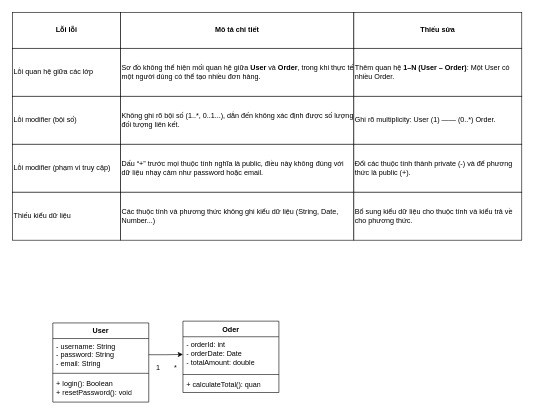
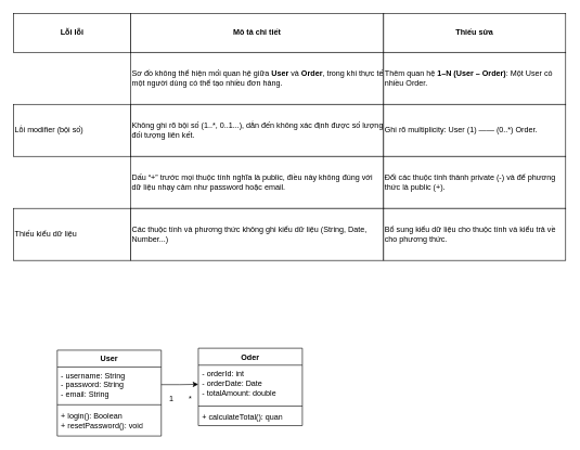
  <mxCell id="0" />
  <mxCell id="1" parent="0" />
  <mxCell id="2" value="Lỗi lỗi" style="shape=rectangle;whiteSpace=wrap;html=1;align=center;fontStyle=1;" vertex="1" parent="1"><mxGeometry y="20" width="180" height="60" as="geometry" x="20" /></mxCell>
  <mxCell id="3" value="Mô tả chi tiết" style="shape=rectangle;whiteSpace=wrap;html=1;align=center;fontStyle=1;" vertex="1" parent="1"><mxGeometry x="200" y="20" width="389" height="60" as="geometry" /></mxCell>
  <mxCell id="4" value="Thiếu sửa" style="shape=rectangle;whiteSpace=wrap;html=1;align=center;fontStyle=1;" vertex="1" parent="1"><mxGeometry x="589" y="20" width="280" height="60" as="geometry" /></mxCell>
- <mxCell id="5" value="Lỗi quan hệ giữa các lớp" style="shape=rectangle;whiteSpace=wrap;html=1;align=left;strokeColor=#000000;" vertex="1" parent="1"><mxGeometry y="80" width="180" height="80" as="geometry" x="20" /></mxCell>
  <mxCell id="6" value="Sơ đồ không thể hiện mối quan hệ giữa &lt;b&gt;User&lt;/b&gt; và &lt;b&gt;Order&lt;/b&gt;, trong khi thực tế một người dùng có thể tạo nhiều đơn hàng." style="shape=rectangle;whiteSpace=wrap;html=1;align=left;strokeColor=#000000;" vertex="1" parent="1"><mxGeometry x="200" y="80" width="389" height="80" as="geometry" /></mxCell>
  <mxCell id="7" value="Thêm quan hệ &lt;b&gt;1–N (User – Order)&lt;/b&gt;: Một User có nhiều Order." style="shape=rectangle;whiteSpace=wrap;html=1;align=left;strokeColor=#000000;" vertex="1" parent="1"><mxGeometry x="589" y="80" width="280" height="80" as="geometry" /></mxCell>
  <mxCell id="8" value="Lỗi modifier (bội số)" style="shape=rectangle;whiteSpace=wrap;html=1;align=left;strokeColor=#000000;" vertex="1" parent="1"><mxGeometry y="160" width="180" height="80" as="geometry" x="20" /></mxCell>
  <mxCell id="9" value="Không ghi rõ bội số (1..*, 0..1...), dẫn đến không xác định được số lượng đối tượng liên kết." style="shape=rectangle;whiteSpace=wrap;html=1;align=left;strokeColor=#000000;" vertex="1" parent="1"><mxGeometry x="200" y="160" width="389" height="80" as="geometry" /></mxCell>
  <mxCell id="10" value="Ghi rõ multiplicity: User (1) —— (0..*) Order." style="shape=rectangle;whiteSpace=wrap;html=1;align=left;strokeColor=#000000;" vertex="1" parent="1"><mxGeometry x="589" y="160" width="280" height="80" as="geometry" /></mxCell>
- <mxCell id="11" value="Lỗi modifier (phạm vi truy cập)" style="shape=rectangle;whiteSpace=wrap;html=1;align=left;strokeColor=#000000;" vertex="1" parent="1"><mxGeometry y="240" width="180" height="80" as="geometry" x="20" /></mxCell>
  <mxCell id="12" value="Dấu “+” trước mọi thuộc tính nghĩa là public, điều này không đúng với dữ liệu nhạy cảm như password hoặc email." style="shape=rectangle;whiteSpace=wrap;html=1;align=left;strokeColor=#000000;" vertex="1" parent="1"><mxGeometry x="200" y="240" width="389" height="80" as="geometry" /></mxCell>
  <mxCell id="13" value="Đổi các thuộc tính thành private (-) và để phương thức là public (+)." style="shape=rectangle;whiteSpace=wrap;html=1;align=left;strokeColor=#000000;" vertex="1" parent="1"><mxGeometry x="589" y="240" width="280" height="80" as="geometry" /></mxCell>
  <mxCell id="14" value="Thiếu kiểu dữ liệu" style="shape=rectangle;whiteSpace=wrap;html=1;align=left;strokeColor=#000000;" vertex="1" parent="1"><mxGeometry y="320" width="180" height="80" as="geometry" x="20" /></mxCell>
  <mxCell id="15" value="Các thuộc tính và phương thức không ghi kiểu dữ liệu (String, Date, Number...)" style="shape=rectangle;whiteSpace=wrap;html=1;align=left;strokeColor=#000000;" vertex="1" parent="1"><mxGeometry x="200" y="320" width="389" height="80" as="geometry" /></mxCell>
  <mxCell id="16" value="Bổ sung kiểu dữ liệu cho thuộc tính và kiểu trả về cho phương thức." style="shape=rectangle;whiteSpace=wrap;html=1;align=left;strokeColor=#000000;" vertex="1" parent="1"><mxGeometry x="589" y="320" width="280" height="80" as="geometry" /></mxCell>
  <mxCell id="17" value="User" style="swimlane;fontStyle=1;align=center;verticalAlign=top;childLayout=stackLayout;horizontal=1;startSize=26;horizontalStack=0;resizeParent=1;resizeParentMax=0;resizeLast=0;collapsible=1;marginBottom=0;whiteSpace=wrap;html=1;" vertex="1" parent="1"><mxGeometry x="87" y="538" width="160" height="132" as="geometry" /></mxCell>
  <mxCell id="18" value="&lt;div&gt;- username: String&lt;/div&gt;&lt;div&gt;- password: String&lt;/div&gt;&lt;div&gt;- email: String&lt;/div&gt;" style="text;strokeColor=none;fillColor=none;align=left;verticalAlign=top;spacingLeft=4;spacingRight=4;overflow=hidden;rotatable=0;points=[[0,0.5],[1,0.5]];portConstraint=eastwest;whiteSpace=wrap;html=1;" vertex="1" parent="17"><mxGeometry y="26" width="160" height="54" as="geometry" /></mxCell>
  <mxCell id="19" value="" style="line;strokeWidth=1;fillColor=none;align=left;verticalAlign=middle;spacingTop=-1;spacingLeft=3;spacingRight=3;rotatable=0;labelPosition=right;points=[];portConstraint=eastwest;strokeColor=inherit;" vertex="1" parent="17"><mxGeometry y="80" width="160" height="8" as="geometry" /></mxCell>
  <mxCell id="20" value="&lt;div&gt;+ login(): Boolean&lt;/div&gt;&lt;div&gt;+ resetPassword(): void&lt;/div&gt;" style="text;strokeColor=none;fillColor=none;align=left;verticalAlign=top;spacingLeft=4;spacingRight=4;overflow=hidden;rotatable=0;points=[[0,0.5],[1,0.5]];portConstraint=eastwest;whiteSpace=wrap;html=1;" vertex="1" parent="17"><mxGeometry y="88" width="160" height="44" as="geometry" /></mxCell>
  <mxCell id="21" value="Oder" style="swimlane;fontStyle=1;align=center;verticalAlign=top;childLayout=stackLayout;horizontal=1;startSize=26;horizontalStack=0;resizeParent=1;resizeParentMax=0;resizeLast=0;collapsible=1;marginBottom=0;whiteSpace=wrap;html=1;" vertex="1" parent="1"><mxGeometry x="304" y="535" width="160" height="119" as="geometry" /></mxCell>
  <mxCell id="22" value="&lt;div&gt;- orderId: int&lt;/div&gt;&lt;div&gt;- orderDate: Date&lt;/div&gt;&lt;div&gt;- totalAmount: double&lt;/div&gt;" style="text;strokeColor=none;fillColor=none;align=left;verticalAlign=top;spacingLeft=4;spacingRight=4;overflow=hidden;rotatable=0;points=[[0,0.5],[1,0.5]];portConstraint=eastwest;whiteSpace=wrap;html=1;" vertex="1" parent="21"><mxGeometry y="26" width="160" height="59" as="geometry" /></mxCell>
  <mxCell id="23" value="" style="line;strokeWidth=1;fillColor=none;align=left;verticalAlign=middle;spacingTop=-1;spacingLeft=3;spacingRight=3;rotatable=0;labelPosition=right;points=[];portConstraint=eastwest;strokeColor=inherit;" vertex="1" parent="21"><mxGeometry y="85" width="160" height="8" as="geometry" /></mxCell>
  <mxCell id="24" value="+ calculateTotal(): quan" style="text;strokeColor=none;fillColor=none;align=left;verticalAlign=top;spacingLeft=4;spacingRight=4;overflow=hidden;rotatable=0;points=[[0,0.5],[1,0.5]];portConstraint=eastwest;whiteSpace=wrap;html=1;" vertex="1" parent="21"><mxGeometry y="93" width="160" height="26" as="geometry" /></mxCell>
  <mxCell id="25" style="edgeStyle=orthogonalEdgeStyle;rounded=0;orthogonalLoop=1;jettySize=auto;html=1;entryX=0;entryY=0.5;entryDx=0;entryDy=0;" edge="1" parent="1" source="18" target="22"><mxGeometry relative="1" as="geometry" /></mxCell>
  <mxCell id="26" value="1&amp;nbsp; &amp;nbsp; &amp;nbsp; &amp;nbsp;*" style="text;html=1;whiteSpace=wrap;strokeColor=none;fillColor=none;align=center;verticalAlign=middle;rounded=0;" vertex="1" parent="1"><mxGeometry x="247" y="598" width="60" height="30" as="geometry" /></mxCell>
